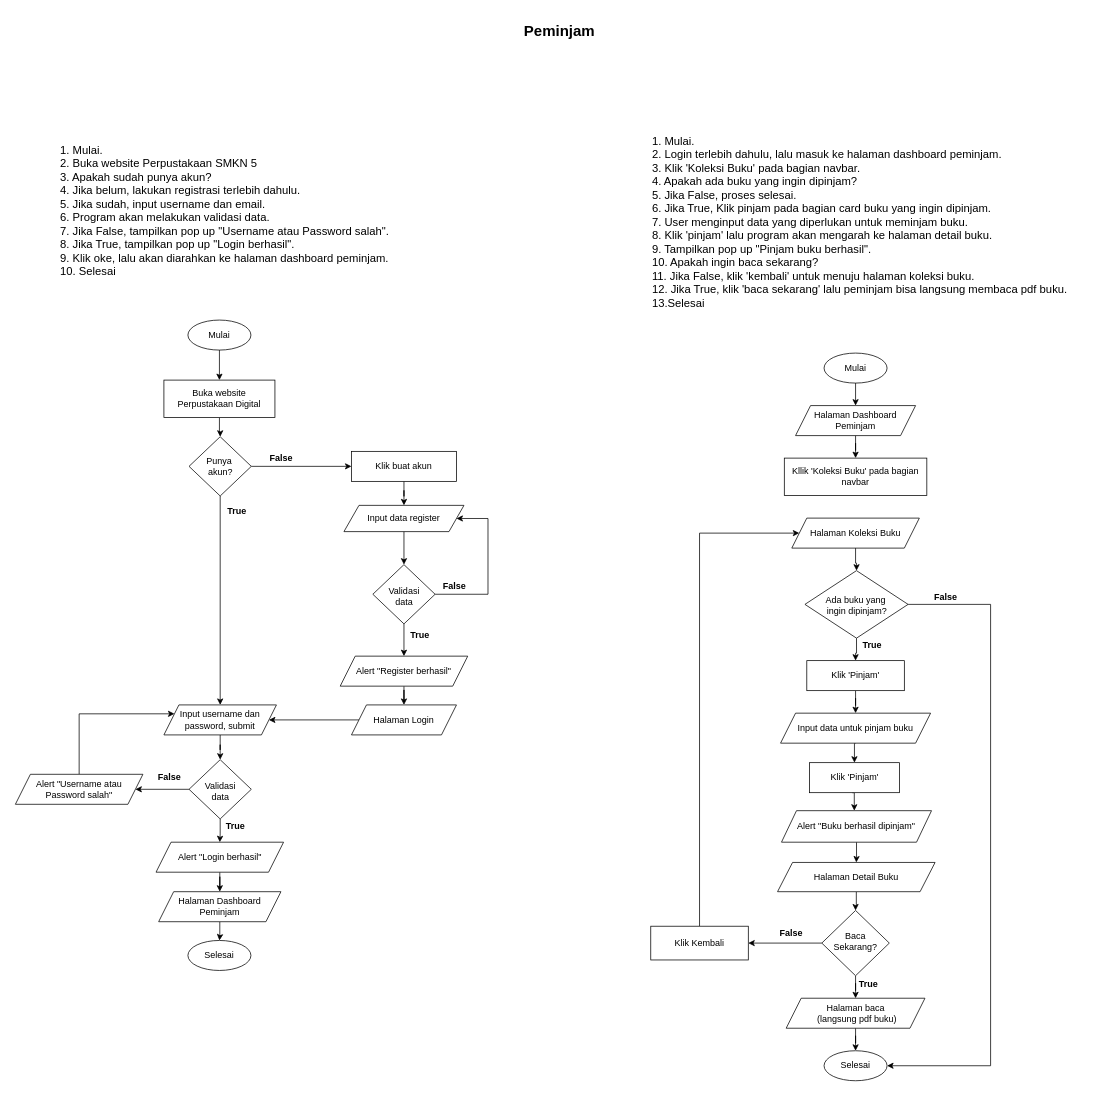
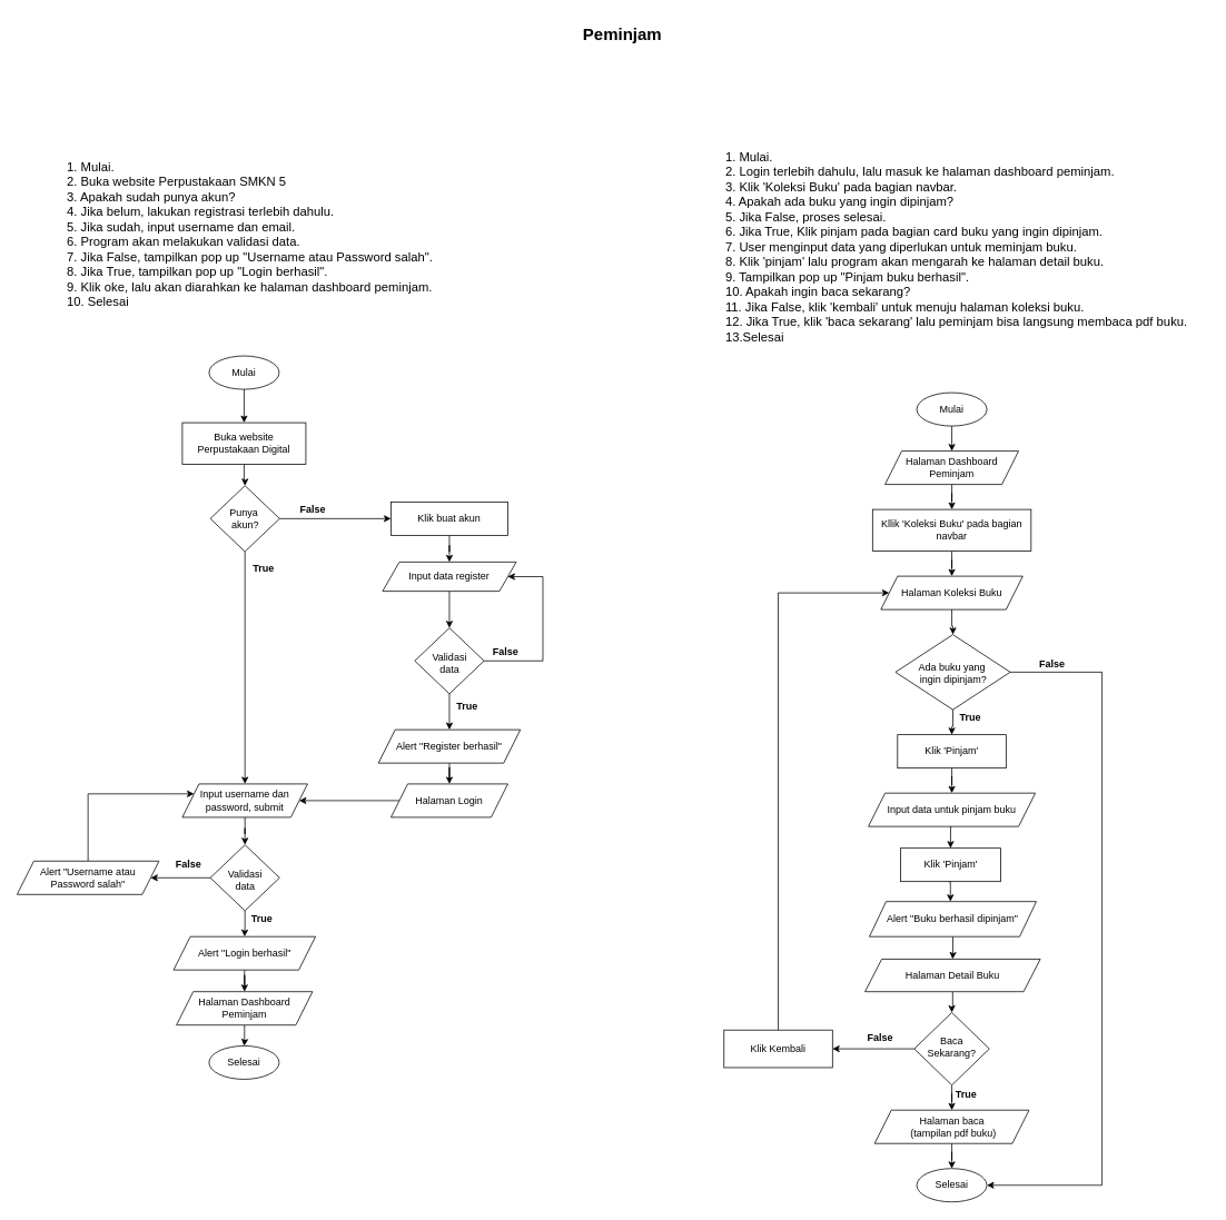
  <mxCell id="0" />
  <mxCell id="1" parent="0" />
  <mxCell id="2" style="edgeStyle=orthogonalEdgeStyle;rounded=0;orthogonalLoop=1;jettySize=auto;html=1;exitX=0.5;exitY=1;exitDx=0;exitDy=0;" parent="1" source="3" target="9" edge="1"><mxGeometry relative="1" as="geometry" /></mxCell>
  <mxCell id="3" value="Mulai" style="ellipse;whiteSpace=wrap;html=1;" parent="1" vertex="1"><mxGeometry x="250" y="426" width="84" height="40" as="geometry" /></mxCell>
  <mxCell id="4" value="Peminjam" style="text;html=1;align=center;verticalAlign=middle;resizable=0;points=[];autosize=1;strokeColor=none;fillColor=none;strokeWidth=2;fontStyle=1;fontSize=20;" parent="1" vertex="1"><mxGeometry x="690" y="20" width="110" height="40" as="geometry" /></mxCell>
  <mxCell id="5" style="edgeStyle=orthogonalEdgeStyle;rounded=0;orthogonalLoop=1;jettySize=auto;html=1;" parent="1" source="7" target="15" edge="1"><mxGeometry relative="1" as="geometry" /></mxCell>
  <mxCell id="6" style="edgeStyle=orthogonalEdgeStyle;rounded=0;orthogonalLoop=1;jettySize=auto;html=1;exitX=0.5;exitY=1;exitDx=0;exitDy=0;entryX=0.5;entryY=0;entryDx=0;entryDy=0;" parent="1" source="7" target="13" edge="1"><mxGeometry relative="1" as="geometry" /></mxCell>
  <mxCell id="7" value="Punya&amp;nbsp;&lt;div&gt;akun?&lt;/div&gt;" style="rhombus;whiteSpace=wrap;html=1;" parent="1" vertex="1"><mxGeometry x="251.5" y="581.5" width="83" height="79" as="geometry" /></mxCell>
  <mxCell id="8" style="edgeStyle=orthogonalEdgeStyle;rounded=0;orthogonalLoop=1;jettySize=auto;html=1;exitX=0.5;exitY=1;exitDx=0;exitDy=0;" parent="1" source="9" target="7" edge="1"><mxGeometry relative="1" as="geometry" /></mxCell>
  <mxCell id="9" value="Buka website Perpustakaan Digital" style="rounded=0;whiteSpace=wrap;html=1;" parent="1" vertex="1"><mxGeometry x="218" y="506" width="148" height="50" as="geometry" /></mxCell>
  <mxCell id="10" style="edgeStyle=orthogonalEdgeStyle;rounded=0;orthogonalLoop=1;jettySize=auto;html=1;exitX=0.5;exitY=1;exitDx=0;exitDy=0;" parent="1" source="11" target="53" edge="1"><mxGeometry relative="1" as="geometry" /></mxCell>
  <mxCell id="11" value="Input data register" style="shape=parallelogram;perimeter=parallelogramPerimeter;whiteSpace=wrap;html=1;fixedSize=1;" parent="1" vertex="1"><mxGeometry x="458" y="673" width="160" height="35" as="geometry" /></mxCell>
  <mxCell id="12" style="edgeStyle=orthogonalEdgeStyle;rounded=0;orthogonalLoop=1;jettySize=auto;html=1;exitX=0.5;exitY=1;exitDx=0;exitDy=0;" parent="1" source="13" target="58" edge="1"><mxGeometry relative="1" as="geometry" /></mxCell>
  <mxCell id="13" value="Input username dan password, submit" style="shape=parallelogram;perimeter=parallelogramPerimeter;whiteSpace=wrap;html=1;fixedSize=1;" parent="1" vertex="1"><mxGeometry x="218" y="939" width="150" height="40" as="geometry" /></mxCell>
  <mxCell id="14" style="edgeStyle=orthogonalEdgeStyle;rounded=0;orthogonalLoop=1;jettySize=auto;html=1;exitX=0.5;exitY=1;exitDx=0;exitDy=0;" parent="1" source="15" target="11" edge="1"><mxGeometry relative="1" as="geometry" /></mxCell>
  <mxCell id="15" value="Klik buat akun" style="rounded=0;whiteSpace=wrap;html=1;" parent="1" vertex="1"><mxGeometry x="468" y="601" width="140" height="40" as="geometry" /></mxCell>
  <mxCell id="16" style="edgeStyle=orthogonalEdgeStyle;rounded=0;orthogonalLoop=1;jettySize=auto;html=1;exitX=0;exitY=0.5;exitDx=0;exitDy=0;" parent="1" source="17" target="13" edge="1"><mxGeometry relative="1" as="geometry" /></mxCell>
  <mxCell id="17" value="Halaman Login" style="shape=parallelogram;perimeter=parallelogramPerimeter;whiteSpace=wrap;html=1;fixedSize=1;" parent="1" vertex="1"><mxGeometry x="468" y="939" width="140" height="40" as="geometry" /></mxCell>
  <mxCell id="18" style="edgeStyle=orthogonalEdgeStyle;rounded=0;orthogonalLoop=1;jettySize=auto;html=1;exitX=0.5;exitY=1;exitDx=0;exitDy=0;" parent="1" source="19" target="22" edge="1"><mxGeometry relative="1" as="geometry" /></mxCell>
  <mxCell id="19" value="Halaman Dashboard Peminjam" style="shape=parallelogram;perimeter=parallelogramPerimeter;whiteSpace=wrap;html=1;fixedSize=1;" parent="1" vertex="1"><mxGeometry x="211" y="1188" width="163" height="40" as="geometry" /></mxCell>
  <mxCell id="20" value="True" style="text;html=1;align=center;verticalAlign=middle;resizable=0;points=[];autosize=1;strokeColor=none;fillColor=none;fontStyle=1" parent="1" vertex="1"><mxGeometry x="290" y="666" width="50" height="30" as="geometry" /></mxCell>
  <mxCell id="21" value="False" style="text;html=1;align=center;verticalAlign=middle;resizable=0;points=[];autosize=1;strokeColor=none;fillColor=none;fontStyle=1" parent="1" vertex="1"><mxGeometry x="349" y="595" width="50" height="30" as="geometry" /></mxCell>
  <mxCell id="22" value="Selesai" style="ellipse;whiteSpace=wrap;html=1;" parent="1" vertex="1"><mxGeometry x="250" y="1253" width="84" height="40" as="geometry" /></mxCell>
  <mxCell id="23" style="edgeStyle=orthogonalEdgeStyle;rounded=0;orthogonalLoop=1;jettySize=auto;html=1;exitX=0.5;exitY=1;exitDx=0;exitDy=0;entryX=0.5;entryY=0;entryDx=0;entryDy=0;" parent="1" source="24" target="26" edge="1"><mxGeometry relative="1" as="geometry" /></mxCell>
  <mxCell id="24" value="Mulai" style="ellipse;whiteSpace=wrap;html=1;" parent="1" vertex="1"><mxGeometry x="1098" y="470" width="84" height="40" as="geometry" /></mxCell>
  <mxCell id="25" style="edgeStyle=orthogonalEdgeStyle;rounded=0;orthogonalLoop=1;jettySize=auto;html=1;exitX=0.5;exitY=1;exitDx=0;exitDy=0;" parent="1" source="26" target="28" edge="1"><mxGeometry relative="1" as="geometry" /></mxCell>
  <mxCell id="26" value="Halaman Dashboard Peminjam" style="shape=parallelogram;perimeter=parallelogramPerimeter;whiteSpace=wrap;html=1;fixedSize=1;" parent="1" vertex="1"><mxGeometry x="1060" y="540" width="160" height="40" as="geometry" /></mxCell>
+ <mxCell id="27" style="edgeStyle=orthogonalEdgeStyle;rounded=0;orthogonalLoop=1;jettySize=auto;html=1;exitX=0.5;exitY=1;exitDx=0;exitDy=0;" parent="1" source="28" target="30" edge="1"><mxGeometry relative="1" as="geometry" /></mxCell>
  <mxCell id="28" value="Kllik 'Koleksi Buku' pada bagian navbar" style="rounded=0;whiteSpace=wrap;html=1;" parent="1" vertex="1"><mxGeometry x="1045" y="610" width="190" height="50" as="geometry" /></mxCell>
  <mxCell id="29" style="edgeStyle=orthogonalEdgeStyle;rounded=0;orthogonalLoop=1;jettySize=auto;html=1;" parent="1" source="30" target="33" edge="1"><mxGeometry relative="1" as="geometry" /></mxCell>
  <mxCell id="30" value="Halaman Koleksi Buku" style="shape=parallelogram;perimeter=parallelogramPerimeter;whiteSpace=wrap;html=1;fixedSize=1;" parent="1" vertex="1"><mxGeometry x="1055" y="690" width="170" height="40" as="geometry" /></mxCell>
  <mxCell id="31" style="edgeStyle=orthogonalEdgeStyle;rounded=0;orthogonalLoop=1;jettySize=auto;html=1;exitX=0.5;exitY=1;exitDx=0;exitDy=0;" parent="1" source="33" target="35" edge="1"><mxGeometry relative="1" as="geometry" /></mxCell>
  <mxCell id="32" style="edgeStyle=orthogonalEdgeStyle;rounded=0;orthogonalLoop=1;jettySize=auto;html=1;entryX=1;entryY=0.5;entryDx=0;entryDy=0;" parent="1" source="33" target="44" edge="1"><mxGeometry relative="1" as="geometry"><mxPoint x="1310" y="1260" as="targetPoint" /><Array as="points"><mxPoint x="1320" y="805" /><mxPoint x="1320" y="1420" /></Array></mxGeometry></mxCell>
  <mxCell id="33" value="Ada buku yang&amp;nbsp;&lt;div&gt;ingin dipinjam?&lt;/div&gt;" style="rhombus;whiteSpace=wrap;html=1;spacingTop=2;" parent="1" vertex="1"><mxGeometry x="1072.5" y="760" width="137.5" height="90" as="geometry" /></mxCell>
  <mxCell id="34" style="edgeStyle=orthogonalEdgeStyle;rounded=0;orthogonalLoop=1;jettySize=auto;html=1;exitX=0.5;exitY=1;exitDx=0;exitDy=0;" parent="1" source="35" target="37" edge="1"><mxGeometry relative="1" as="geometry" /></mxCell>
  <mxCell id="35" value="Klik 'Pinjam'" style="rounded=0;whiteSpace=wrap;html=1;" parent="1" vertex="1"><mxGeometry x="1075" y="880" width="130" height="40" as="geometry" /></mxCell>
  <mxCell id="36" style="edgeStyle=orthogonalEdgeStyle;rounded=0;orthogonalLoop=1;jettySize=auto;html=1;exitX=0.5;exitY=1;exitDx=0;exitDy=0;entryX=0.5;entryY=0;entryDx=0;entryDy=0;" parent="1" source="37" target="66" edge="1"><mxGeometry relative="1" as="geometry" /></mxCell>
  <mxCell id="37" value="Input data untuk pinjam buku" style="shape=parallelogram;perimeter=parallelogramPerimeter;whiteSpace=wrap;html=1;fixedSize=1;" parent="1" vertex="1"><mxGeometry x="1040" y="950" width="200" height="40" as="geometry" /></mxCell>
  <mxCell id="38" style="edgeStyle=orthogonalEdgeStyle;rounded=0;orthogonalLoop=1;jettySize=auto;html=1;exitX=0.5;exitY=0;exitDx=0;exitDy=0;entryX=0;entryY=0.5;entryDx=0;entryDy=0;" parent="1" source="39" target="30" edge="1"><mxGeometry relative="1" as="geometry"><Array as="points"><mxPoint x="932" y="710" /></Array></mxGeometry></mxCell>
  <mxCell id="39" value="Klik Kembali" style="rounded=0;whiteSpace=wrap;html=1;" parent="1" vertex="1"><mxGeometry x="867" y="1234" width="130" height="45" as="geometry" /></mxCell>
  <mxCell id="40" style="edgeStyle=orthogonalEdgeStyle;rounded=0;orthogonalLoop=1;jettySize=auto;html=1;exitX=0.5;exitY=1;exitDx=0;exitDy=0;" parent="1" source="41" target="69" edge="1"><mxGeometry relative="1" as="geometry" /></mxCell>
  <mxCell id="41" value="Halaman Detail Buku" style="shape=parallelogram;perimeter=parallelogramPerimeter;whiteSpace=wrap;html=1;fixedSize=1;" parent="1" vertex="1"><mxGeometry x="1036" y="1149" width="210" height="39" as="geometry" /></mxCell>
  <mxCell id="42" style="edgeStyle=orthogonalEdgeStyle;rounded=0;orthogonalLoop=1;jettySize=auto;html=1;exitX=0.5;exitY=1;exitDx=0;exitDy=0;" parent="1" source="43" target="41" edge="1"><mxGeometry relative="1" as="geometry" /></mxCell>
  <mxCell id="43" value="Alert &quot;Buku berhasil dipinjam&quot;" style="shape=parallelogram;perimeter=parallelogramPerimeter;whiteSpace=wrap;html=1;fixedSize=1;" parent="1" vertex="1"><mxGeometry x="1041.25" y="1080" width="200" height="42" as="geometry" /></mxCell>
  <mxCell id="44" value="Selesai" style="ellipse;whiteSpace=wrap;html=1;" parent="1" vertex="1"><mxGeometry x="1098" y="1400" width="84" height="40" as="geometry" /></mxCell>
  <mxCell id="45" value="True" style="text;html=1;align=center;verticalAlign=middle;resizable=0;points=[];autosize=1;strokeColor=none;fillColor=none;fontStyle=1" parent="1" vertex="1"><mxGeometry x="1137" y="845" width="50" height="30" as="geometry" /></mxCell>
  <mxCell id="46" value="False" style="text;html=1;align=center;verticalAlign=middle;resizable=0;points=[];autosize=1;strokeColor=none;fillColor=none;fontStyle=1" parent="1" vertex="1"><mxGeometry x="1235" y="780" width="50" height="30" as="geometry" /></mxCell>
  <mxCell id="47" style="edgeStyle=orthogonalEdgeStyle;rounded=0;orthogonalLoop=1;jettySize=auto;html=1;exitX=0.5;exitY=1;exitDx=0;exitDy=0;" parent="1" source="48" target="17" edge="1"><mxGeometry relative="1" as="geometry" /></mxCell>
  <mxCell id="48" value="Alert &quot;Register berhasil&quot;" style="shape=parallelogram;perimeter=parallelogramPerimeter;whiteSpace=wrap;html=1;fixedSize=1;" parent="1" vertex="1"><mxGeometry x="453" y="874" width="170" height="40" as="geometry" /></mxCell>
  <mxCell id="49" style="edgeStyle=orthogonalEdgeStyle;rounded=0;orthogonalLoop=1;jettySize=auto;html=1;exitX=0.5;exitY=1;exitDx=0;exitDy=0;" parent="1" source="50" target="19" edge="1"><mxGeometry relative="1" as="geometry" /></mxCell>
  <mxCell id="50" value="Alert &quot;Login berhasil&quot;" style="shape=parallelogram;perimeter=parallelogramPerimeter;whiteSpace=wrap;html=1;fixedSize=1;" parent="1" vertex="1"><mxGeometry x="207.5" y="1122" width="170" height="40" as="geometry" /></mxCell>
  <mxCell id="51" style="edgeStyle=orthogonalEdgeStyle;rounded=0;orthogonalLoop=1;jettySize=auto;html=1;exitX=0.5;exitY=1;exitDx=0;exitDy=0;" parent="1" source="53" target="48" edge="1"><mxGeometry relative="1" as="geometry" /></mxCell>
  <mxCell id="52" style="edgeStyle=orthogonalEdgeStyle;rounded=0;orthogonalLoop=1;jettySize=auto;html=1;exitX=1;exitY=0.5;exitDx=0;exitDy=0;entryX=1;entryY=0.5;entryDx=0;entryDy=0;" parent="1" source="53" target="11" edge="1"><mxGeometry relative="1" as="geometry"><Array as="points"><mxPoint x="650" y="792" /><mxPoint x="650" y="690" /></Array></mxGeometry></mxCell>
  <mxCell id="53" value="Validasi&lt;div&gt;data&lt;/div&gt;" style="rhombus;whiteSpace=wrap;html=1;spacingTop=5;" parent="1" vertex="1"><mxGeometry x="496.5" y="752" width="83" height="79" as="geometry" /></mxCell>
  <mxCell id="54" value="True" style="text;html=1;align=center;verticalAlign=middle;resizable=0;points=[];autosize=1;strokeColor=none;fillColor=none;fontStyle=1" parent="1" vertex="1"><mxGeometry x="534" y="831" width="50" height="30" as="geometry" /></mxCell>
  <mxCell id="55" value="False" style="text;html=1;align=center;verticalAlign=middle;resizable=0;points=[];autosize=1;strokeColor=none;fillColor=none;fontStyle=1" parent="1" vertex="1"><mxGeometry x="579.5" y="766" width="50" height="30" as="geometry" /></mxCell>
  <mxCell id="56" style="edgeStyle=orthogonalEdgeStyle;rounded=0;orthogonalLoop=1;jettySize=auto;html=1;exitX=0.5;exitY=1;exitDx=0;exitDy=0;" parent="1" source="58" target="50" edge="1"><mxGeometry relative="1" as="geometry" /></mxCell>
  <mxCell id="57" style="edgeStyle=orthogonalEdgeStyle;rounded=0;orthogonalLoop=1;jettySize=auto;html=1;exitX=0;exitY=0.5;exitDx=0;exitDy=0;" parent="1" source="58" target="62" edge="1"><mxGeometry relative="1" as="geometry" /></mxCell>
  <mxCell id="58" value="Validasi&lt;div&gt;data&lt;/div&gt;" style="rhombus;whiteSpace=wrap;html=1;spacingTop=5;" parent="1" vertex="1"><mxGeometry x="251.5" y="1012" width="83" height="79" as="geometry" /></mxCell>
  <mxCell id="59" value="True" style="text;html=1;align=center;verticalAlign=middle;resizable=0;points=[];autosize=1;strokeColor=none;fillColor=none;fontStyle=1" parent="1" vertex="1"><mxGeometry x="288" y="1086" width="50" height="30" as="geometry" /></mxCell>
  <mxCell id="60" value="False" style="text;html=1;align=center;verticalAlign=middle;resizable=0;points=[];autosize=1;strokeColor=none;fillColor=none;fontStyle=1" parent="1" vertex="1"><mxGeometry x="200" y="1021" width="50" height="30" as="geometry" /></mxCell>
  <mxCell id="61" style="edgeStyle=orthogonalEdgeStyle;rounded=0;orthogonalLoop=1;jettySize=auto;html=1;entryX=0;entryY=0.25;entryDx=0;entryDy=0;" parent="1" source="62" target="13" edge="1"><mxGeometry relative="1" as="geometry"><Array as="points"><mxPoint x="105" y="951" /></Array></mxGeometry></mxCell>
  <mxCell id="62" value="Alert &quot;Username atau Password salah&quot;" style="shape=parallelogram;perimeter=parallelogramPerimeter;whiteSpace=wrap;html=1;fixedSize=1;" parent="1" vertex="1"><mxGeometry x="20" y="1031.5" width="170" height="40" as="geometry" /></mxCell>
  <mxCell id="63" value="1. Mulai.&lt;div&gt;2. Buka website Perpustakaan SMKN 5&lt;/div&gt;&lt;div&gt;3. Apakah sudah punya akun?&lt;/div&gt;&lt;div&gt;4. Jika belum, lakukan registrasi terlebih dahulu.&lt;/div&gt;&lt;div&gt;5. Jika sudah, input username dan email.&lt;/div&gt;&lt;div&gt;6. Program akan melakukan validasi data.&lt;/div&gt;&lt;div&gt;7. Jika False, tampilkan pop up &quot;Username atau Password salah&quot;.&lt;/div&gt;&lt;div&gt;8. Jika True, tampilkan pop up &quot;Login berhasil&quot;.&lt;/div&gt;&lt;div&gt;9. Klik oke, lalu akan diarahkan ke halaman dashboard peminjam.&lt;/div&gt;&lt;div&gt;10. Selesai&lt;/div&gt;" style="text;html=1;align=left;verticalAlign=middle;resizable=0;points=[];autosize=1;strokeColor=none;fillColor=none;fontSize=15;" parent="1" vertex="1"><mxGeometry x="78" y="185" width="460" height="190" as="geometry" /></mxCell>
  <mxCell id="64" value="1. Mulai.&lt;div&gt;2. Login terlebih dahulu, lalu masuk ke halaman dashboard peminjam.&lt;br&gt;&lt;/div&gt;&lt;div&gt;3. Klik 'Koleksi Buku' pada bagian navbar.&lt;/div&gt;&lt;div&gt;4. Apakah ada buku yang ingin dipinjam?&lt;/div&gt;&lt;div&gt;5. Jika False, proses selesai.&lt;/div&gt;&lt;div&gt;6. Jika True, Klik pinjam pada bagian card buku yang ingin dipinjam.&lt;/div&gt;&lt;div&gt;7. User menginput data yang diperlukan untuk meminjam buku.&lt;/div&gt;&lt;div&gt;8. Klik 'pinjam' lalu program akan mengarah ke halaman detail buku.&lt;/div&gt;&lt;div&gt;9. Tampilkan pop up &quot;Pinjam buku berhasil&quot;.&lt;/div&gt;&lt;div&gt;10. Apakah ingin baca sekarang?&lt;/div&gt;&lt;div&gt;11. Jika False, klik 'kembali' untuk menuju halaman koleksi buku.&lt;/div&gt;&lt;div&gt;12. Jika True, klik 'baca sekarang' lalu peminjam bisa langsung membaca pdf buku.&lt;/div&gt;&lt;div&gt;13.Selesai&lt;/div&gt;" style="text;html=1;align=left;verticalAlign=middle;resizable=0;points=[];autosize=1;strokeColor=none;fillColor=none;fontSize=15;" parent="1" vertex="1"><mxGeometry x="867" y="170" width="580" height="250" as="geometry" /></mxCell>
  <mxCell id="65" style="edgeStyle=orthogonalEdgeStyle;rounded=0;orthogonalLoop=1;jettySize=auto;html=1;exitX=0.5;exitY=1;exitDx=0;exitDy=0;" parent="1" edge="1"><mxGeometry relative="1" as="geometry"><mxPoint x="1135.5" y="1056" as="sourcePoint" /><mxPoint x="1138.3" y="1080" as="targetPoint" /></mxGeometry></mxCell>
  <mxCell id="66" value="Klik 'Pinjam'" style="rounded=0;whiteSpace=wrap;html=1;" parent="1" vertex="1"><mxGeometry x="1078.5" y="1016" width="120" height="40" as="geometry" /></mxCell>
  <mxCell id="67" style="edgeStyle=orthogonalEdgeStyle;rounded=0;orthogonalLoop=1;jettySize=auto;html=1;exitX=0.5;exitY=1;exitDx=0;exitDy=0;" parent="1" source="69" target="71" edge="1"><mxGeometry relative="1" as="geometry" /></mxCell>
  <mxCell id="68" style="edgeStyle=orthogonalEdgeStyle;rounded=0;orthogonalLoop=1;jettySize=auto;html=1;exitX=0;exitY=0.5;exitDx=0;exitDy=0;" parent="1" source="69" target="39" edge="1"><mxGeometry relative="1" as="geometry" /></mxCell>
  <mxCell id="69" value="Baca Sekarang?" style="rhombus;whiteSpace=wrap;html=1;spacingTop=-6;" parent="1" vertex="1"><mxGeometry x="1095" y="1213" width="90" height="87" as="geometry" /></mxCell>
  <mxCell id="70" style="edgeStyle=orthogonalEdgeStyle;rounded=0;orthogonalLoop=1;jettySize=auto;html=1;exitX=0.5;exitY=1;exitDx=0;exitDy=0;" parent="1" source="71" target="44" edge="1"><mxGeometry relative="1" as="geometry" /></mxCell>
- <mxCell id="71" value="Halaman baca&lt;div&gt;&amp;nbsp;(langsung pdf buku)&lt;/div&gt;" style="shape=parallelogram;perimeter=parallelogramPerimeter;whiteSpace=wrap;html=1;fixedSize=1;" parent="1" vertex="1"><mxGeometry x="1047.5" y="1330" width="185" height="40" as="geometry" /></mxCell>
+ <mxCell id="71" value="Halaman baca&lt;div&gt;&amp;nbsp;(tampilan pdf buku)&lt;/div&gt;" style="shape=parallelogram;perimeter=parallelogramPerimeter;whiteSpace=wrap;html=1;fixedSize=1;" parent="1" vertex="1"><mxGeometry x="1047.5" y="1330" width="185" height="40" as="geometry" /></mxCell>
  <mxCell id="72" value="True" style="text;html=1;align=center;verticalAlign=middle;resizable=0;points=[];autosize=1;strokeColor=none;fillColor=none;fontStyle=1" parent="1" vertex="1"><mxGeometry x="1132" y="1297" width="50" height="30" as="geometry" /></mxCell>
  <mxCell id="73" value="False" style="text;html=1;align=center;verticalAlign=middle;resizable=0;points=[];autosize=1;strokeColor=none;fillColor=none;fontStyle=1" parent="1" vertex="1"><mxGeometry x="1028.5" y="1228" width="50" height="30" as="geometry" /></mxCell>
